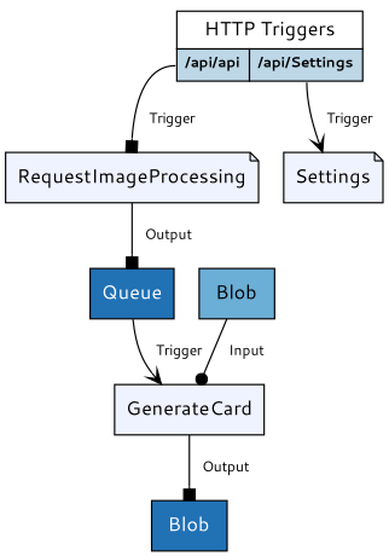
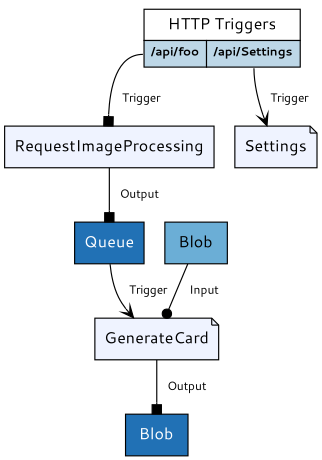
  digraph {
    fontname="Segoe UI"
    node [fillcolor="/blues4/1" fontname="Segoe UI" shape=box style=filled]
    edge [arrowhead=box fontname="Segoe UI" fontsize=10]
    n1 [fillcolor="/blues4/4" fontcolor=white label=Blob]
-   GenerateCard
+   GenerateCard [shape=note]
    n3 [fillcolor="/blues4/4" fontcolor=white label=Queue]
    n4 [fillcolor="/blues4/3" label=Blob]
-   RequestImageProcessing [shape=note]
-   n6 [fillcolor=white label=<<table border="0" cellborder="1" cellspacing="0" cellpadding="5"><tr><td colspan="2">HTTP Triggers</td></tr><tr>    [label = "<td bgcolor="/blues4/2" port="RequestImageProcessing"><font point-size="10"><b>/api/api</b></font></td>"]    [label = "<td bgcolor="/blues4/2" port="Settings"><font point-size="10"><b>/api/Settings</b></font></td>"] </tr></table >> shape=none]
+   RequestImageProcessing
+   n6 [fillcolor=white label=<<table border="0" cellborder="1" cellspacing="0" cellpadding="5"><tr><td colspan="2">HTTP Triggers</td></tr><tr>    [label = "<td bgcolor="/blues4/2" port="RequestImageProcessing"><font point-size="10"><b>/api/foo</b></font></td>"]    [label = "<td bgcolor="/blues4/2" port="Settings"><font point-size="10"><b>/api/Settings</b></font></td>"] </tr></table >> shape=none]
    Settings [shape=note]
    GenerateCard -> n1 [label="   Output"]
    n3 -> GenerateCard [arrowhead=vee label="   Trigger"]
    n4 -> GenerateCard [arrowhead=dot label="   Input"]
    RequestImageProcessing -> n3 [label="   Output"]
    n6 -> RequestImageProcessing [label="   Trigger" tailport=RequestImageProcessing]
    n6 -> Settings [arrowhead=vee label="   Trigger" tailport=Settings]
  }
